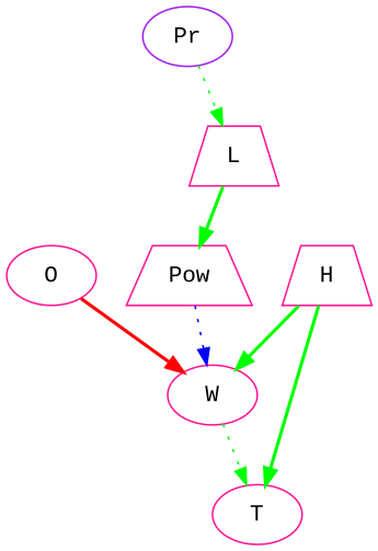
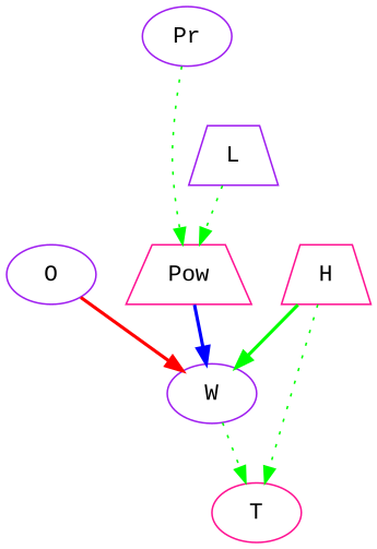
  digraph {
    fontname="Liberation Mono"
    rankdir=TB
    node [color=purple fontname="Liberation Mono" shape=ellipse]
    edge [color=green fontname="Liberation Mono" style=dotted]
    Pow [color=deeppink shape=trapezium]
-   W [color=deeppink]
+   W
    T [color=deeppink]
-   O [color=deeppink]
-   L [color=deeppink shape=trapezium]
+   O
+   L [shape=trapezium]
    Pr
    H [color=deeppink shape=trapezium]
-   Pow -> W [color=blue]
+   Pow -> W [color=blue style=bold]
    W -> T
    O -> W [color=red style=bold]
-   L -> Pow [style=bold]
-   Pr -> L
+   L -> Pow
+   Pr -> Pow
    H -> W [style=bold]
-   H -> T [style=bold]
+   H -> T
  }
